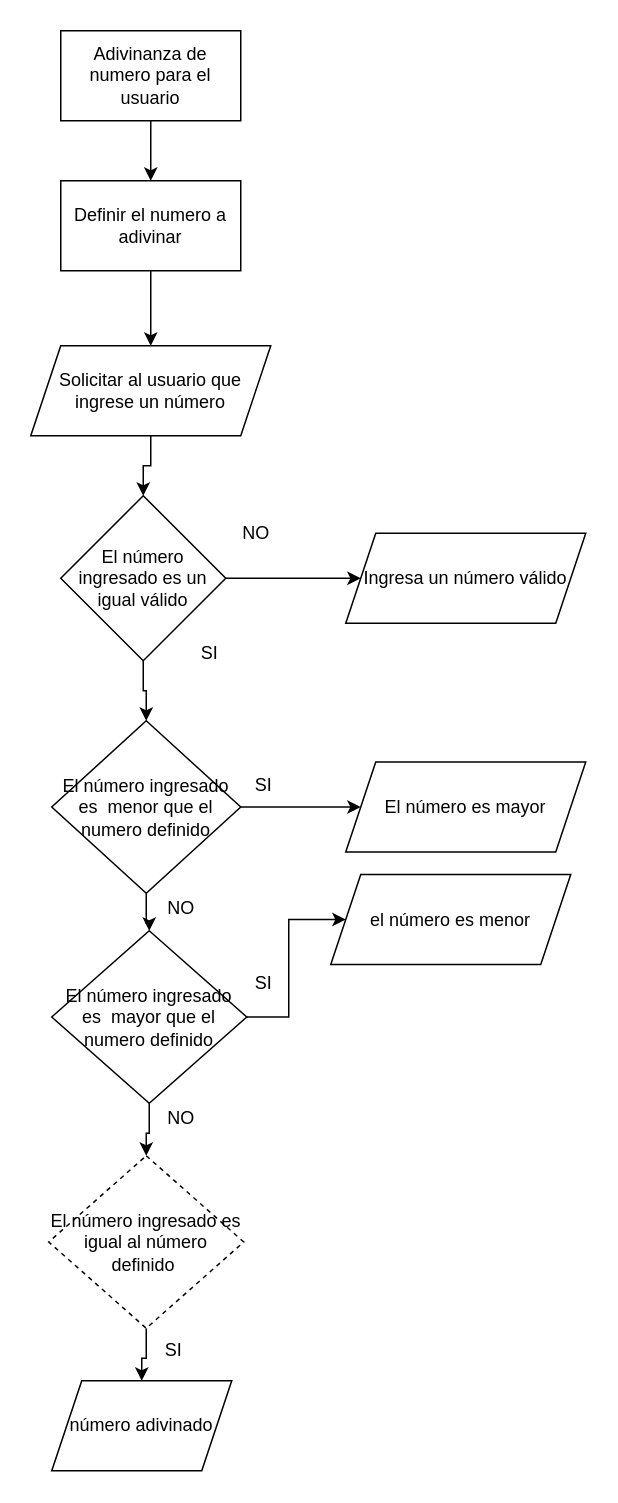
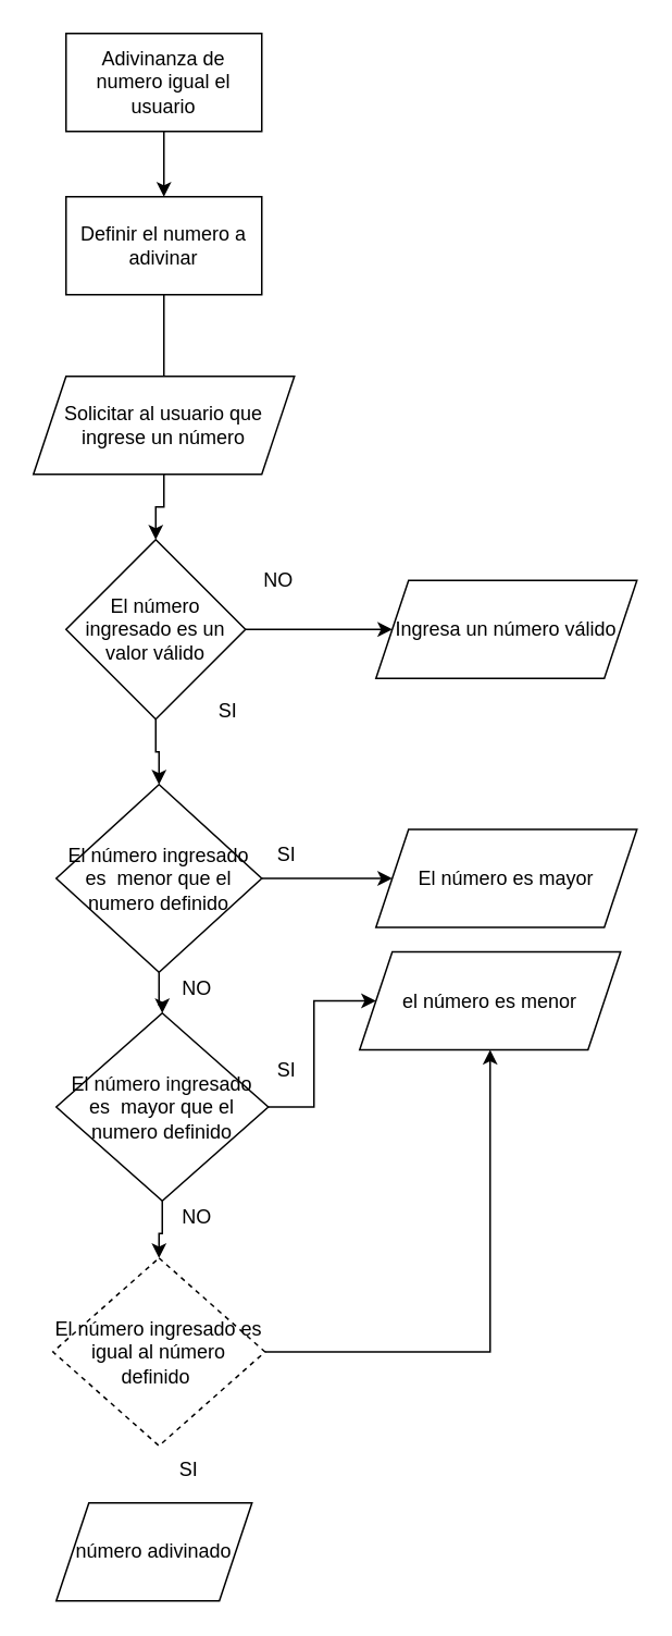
  <mxCell id="0" />
  <mxCell id="1" parent="0" />
  <mxCell id="2" value="" style="edgeStyle=orthogonalEdgeStyle;rounded=0;orthogonalLoop=1;jettySize=auto;html=1;" edge="1" parent="1" source="3" target="7"><mxGeometry relative="1" as="geometry" /></mxCell>
- <mxCell id="3" value="Adivinanza de numero para el usuario" style="rounded=0;whiteSpace=wrap;html=1;" vertex="1" parent="1"><mxGeometry x="40" y="20" width="120" height="60" as="geometry" /></mxCell>
+ <mxCell id="3" value="Adivinanza de numero igual el usuario" style="rounded=0;whiteSpace=wrap;html=1;" vertex="1" parent="1"><mxGeometry x="40" y="20" width="120" height="60" as="geometry" /></mxCell>
  <mxCell id="4" value="" style="edgeStyle=orthogonalEdgeStyle;rounded=0;orthogonalLoop=1;jettySize=auto;html=1;" edge="1" parent="1" source="5" target="10"><mxGeometry relative="1" as="geometry" /></mxCell>
  <mxCell id="5" value="Solicitar al usuario que ingrese un número" style="shape=parallelogram;perimeter=parallelogramPerimeter;whiteSpace=wrap;html=1;fixedSize=1;" vertex="1" parent="1"><mxGeometry x="20" y="230" width="160" height="60" as="geometry" /></mxCell>
- <mxCell id="6" value="" style="edgeStyle=orthogonalEdgeStyle;rounded=0;orthogonalLoop=1;jettySize=auto;html=1;" edge="1" parent="1" source="7" target="5"><mxGeometry relative="1" as="geometry" /></mxCell>
+ <mxCell id="6" value="" style="edgeStyle=orthogonalEdgeStyle;rounded=0;orthogonalLoop=1;jettySize=auto;html=1;endArrow=none;" edge="1" parent="1" source="7" target="5"><mxGeometry relative="1" as="geometry" /></mxCell>
  <mxCell id="7" value="Definir el numero a adivinar" style="rounded=0;whiteSpace=wrap;html=1;" vertex="1" parent="1"><mxGeometry x="40" y="120" width="120" height="60" as="geometry" /></mxCell>
  <mxCell id="8" value="" style="edgeStyle=orthogonalEdgeStyle;rounded=0;orthogonalLoop=1;jettySize=auto;html=1;" edge="1" parent="1" source="10" target="13"><mxGeometry relative="1" as="geometry" /></mxCell>
  <mxCell id="9" value="" style="edgeStyle=orthogonalEdgeStyle;rounded=0;orthogonalLoop=1;jettySize=auto;html=1;" edge="1" parent="1" source="10" target="20"><mxGeometry relative="1" as="geometry" /></mxCell>
- <mxCell id="10" value="El número ingresado es un igual válido" style="rhombus;whiteSpace=wrap;html=1;" vertex="1" parent="1"><mxGeometry x="40" y="330" width="110" height="110" as="geometry" /></mxCell>
+ <mxCell id="10" value="El número ingresado es un valor válido" style="rhombus;whiteSpace=wrap;html=1;" vertex="1" parent="1"><mxGeometry x="40" y="330" width="110" height="110" as="geometry" /></mxCell>
  <mxCell id="11" value="" style="edgeStyle=orthogonalEdgeStyle;rounded=0;orthogonalLoop=1;jettySize=auto;html=1;" edge="1" parent="1" source="13" target="16"><mxGeometry relative="1" as="geometry" /></mxCell>
  <mxCell id="12" value="" style="edgeStyle=orthogonalEdgeStyle;rounded=0;orthogonalLoop=1;jettySize=auto;html=1;" edge="1" parent="1" source="13" target="22"><mxGeometry relative="1" as="geometry" /></mxCell>
  <mxCell id="13" value="El número ingresado es&amp;nbsp; menor que el numero definido" style="rhombus;whiteSpace=wrap;html=1;" vertex="1" parent="1"><mxGeometry x="34" y="480" width="126" height="115" as="geometry" /></mxCell>
  <mxCell id="14" value="" style="edgeStyle=orthogonalEdgeStyle;rounded=0;orthogonalLoop=1;jettySize=auto;html=1;" edge="1" parent="1" source="16" target="18"><mxGeometry relative="1" as="geometry" /></mxCell>
  <mxCell id="15" value="" style="edgeStyle=orthogonalEdgeStyle;rounded=0;orthogonalLoop=1;jettySize=auto;html=1;" edge="1" parent="1" source="16" target="21"><mxGeometry relative="1" as="geometry" /></mxCell>
  <mxCell id="16" value="El número ingresado es&amp;nbsp; mayor que el numero definido" style="rhombus;whiteSpace=wrap;html=1;" vertex="1" parent="1"><mxGeometry x="34" y="620" width="130" height="115" as="geometry" /></mxCell>
- <mxCell id="17" value="" style="edgeStyle=orthogonalEdgeStyle;rounded=0;orthogonalLoop=1;jettySize=auto;html=1;" edge="1" parent="1" source="18" target="19"><mxGeometry relative="1" as="geometry" /></mxCell>
+ <mxCell id="17" value="" style="edgeStyle=orthogonalEdgeStyle;rounded=0;orthogonalLoop=1;jettySize=auto;html=1;" edge="1" parent="1" source="18" target="21"><mxGeometry relative="1" as="geometry" /></mxCell>
  <mxCell id="18" value="El número ingresado es igual al número definido&amp;nbsp;" style="rhombus;whiteSpace=wrap;html=1;dashed=1;" vertex="1" parent="1"><mxGeometry x="32" y="770" width="130" height="115" as="geometry" /></mxCell>
  <mxCell id="19" value="número adivinado" style="shape=parallelogram;perimeter=parallelogramPerimeter;whiteSpace=wrap;html=1;fixedSize=1;" vertex="1" parent="1"><mxGeometry x="34" y="920" width="120" height="60" as="geometry" /></mxCell>
  <mxCell id="20" value="Ingresa un número válido" style="shape=parallelogram;perimeter=parallelogramPerimeter;whiteSpace=wrap;html=1;fixedSize=1;" vertex="1" parent="1"><mxGeometry x="230" y="355" width="160" height="60" as="geometry" /></mxCell>
  <mxCell id="21" value="el número es menor" style="shape=parallelogram;perimeter=parallelogramPerimeter;whiteSpace=wrap;html=1;fixedSize=1;" vertex="1" parent="1"><mxGeometry x="220" y="582.5" width="160" height="60" as="geometry" /></mxCell>
  <mxCell id="22" value="El número es mayor" style="shape=parallelogram;perimeter=parallelogramPerimeter;whiteSpace=wrap;html=1;fixedSize=1;" vertex="1" parent="1"><mxGeometry x="230" y="507.5" width="160" height="60" as="geometry" /></mxCell>
  <mxCell id="23" value="NO" style="text;html=1;align=center;verticalAlign=middle;resizable=0;points=[];autosize=1;strokeColor=none;fillColor=none;" vertex="1" parent="1"><mxGeometry x="150" y="340" width="40" height="30" as="geometry" /></mxCell>
  <mxCell id="24" value="SI" style="text;html=1;align=center;verticalAlign=middle;resizable=0;points=[];autosize=1;strokeColor=none;fillColor=none;" vertex="1" parent="1"><mxGeometry x="124" y="420" width="30" height="30" as="geometry" /></mxCell>
  <mxCell id="25" value="NO" style="text;html=1;align=center;verticalAlign=middle;resizable=0;points=[];autosize=1;strokeColor=none;fillColor=none;" vertex="1" parent="1"><mxGeometry x="100" y="590" width="40" height="30" as="geometry" /></mxCell>
  <mxCell id="26" value="SI" style="text;html=1;align=center;verticalAlign=middle;resizable=0;points=[];autosize=1;strokeColor=none;fillColor=none;" vertex="1" parent="1"><mxGeometry x="160" y="507.5" width="30" height="30" as="geometry" /></mxCell>
  <mxCell id="27" value="SI" style="text;html=1;align=center;verticalAlign=middle;resizable=0;points=[];autosize=1;strokeColor=none;fillColor=none;" vertex="1" parent="1"><mxGeometry x="160" y="640" width="30" height="30" as="geometry" /></mxCell>
  <mxCell id="28" value="NO" style="text;html=1;align=center;verticalAlign=middle;resizable=0;points=[];autosize=1;strokeColor=none;fillColor=none;" vertex="1" parent="1"><mxGeometry x="100" y="730" width="40" height="30" as="geometry" /></mxCell>
  <mxCell id="29" value="SI" style="text;html=1;align=center;verticalAlign=middle;resizable=0;points=[];autosize=1;strokeColor=none;fillColor=none;" vertex="1" parent="1"><mxGeometry x="100" y="885" width="30" height="30" as="geometry" /></mxCell>
